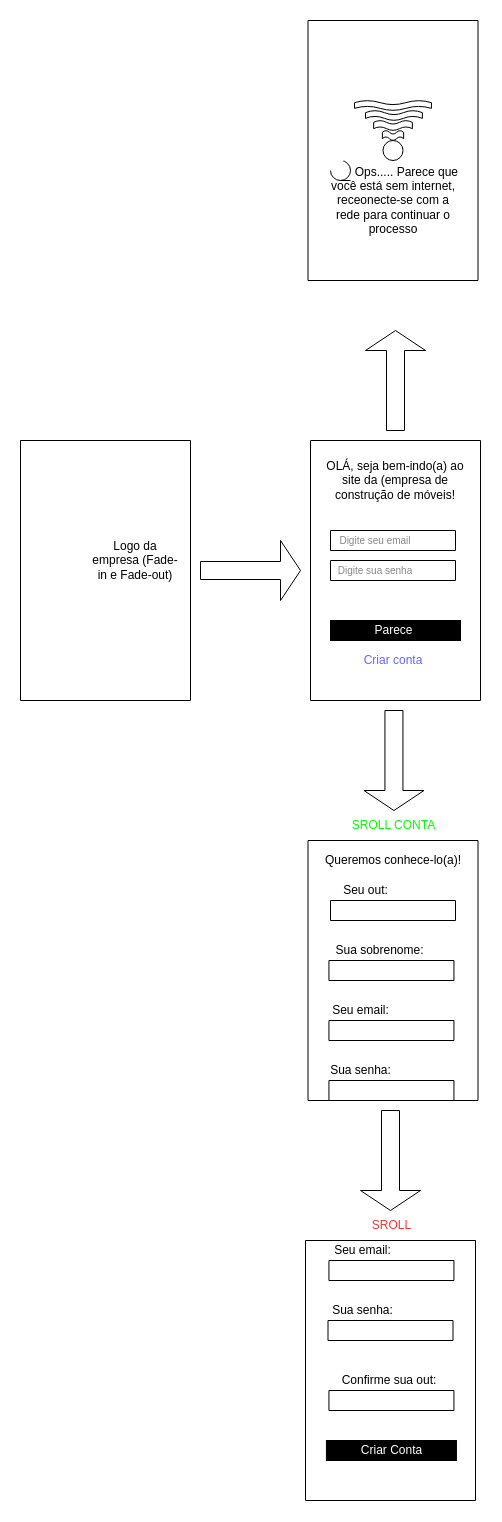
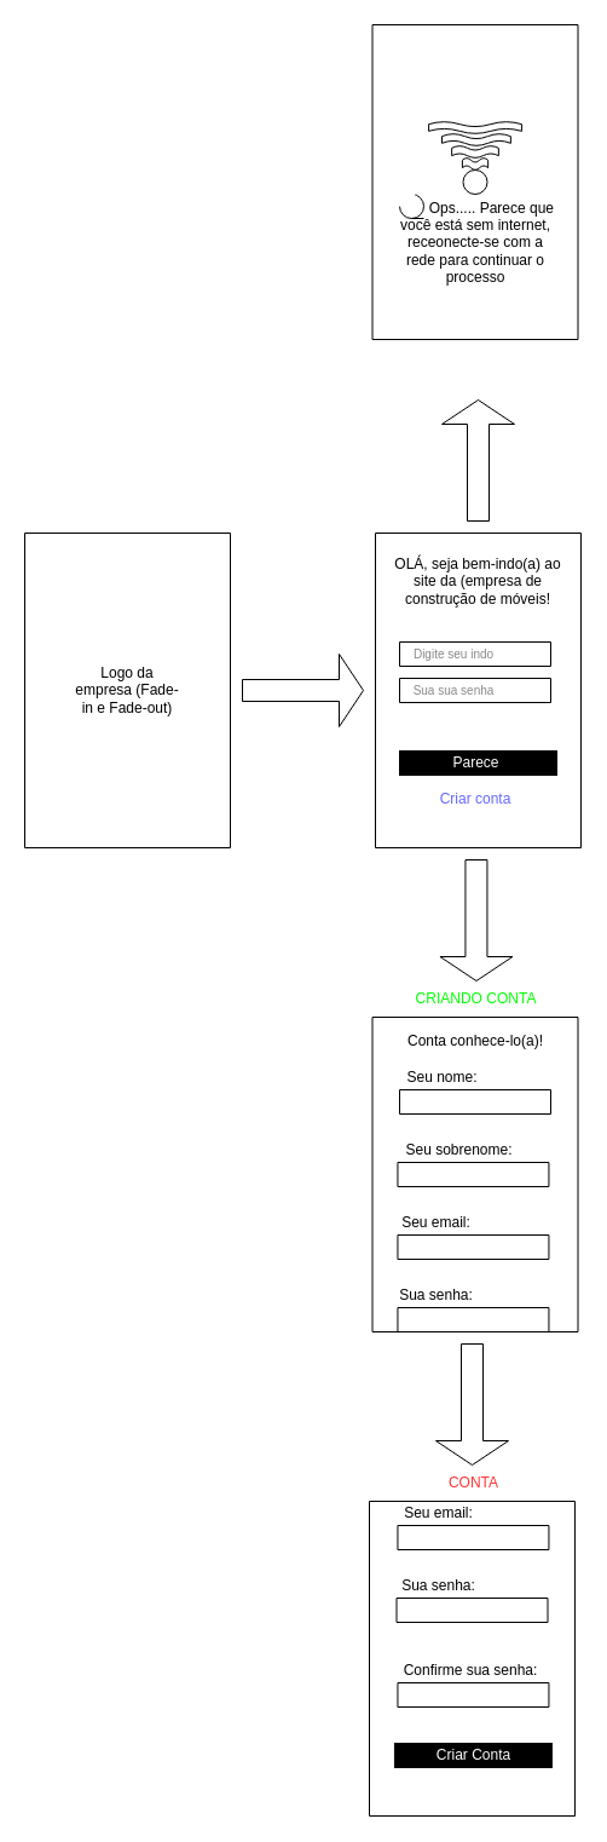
  <mxCell id="0" />
  <mxCell id="1" parent="0" />
  <mxCell id="2" value="" style="verticalLabelPosition=bottom;verticalAlign=top;html=1;shape=mxgraph.basic.rect;fillColor2=none;strokeWidth=1;size=0;indent=0;" vertex="1" parent="1"><mxGeometry x="310" y="440" width="170" height="260" as="geometry" /></mxCell>
  <mxCell id="3" value="" style="verticalLabelPosition=bottom;verticalAlign=top;html=1;shape=mxgraph.basic.rect;fillColor2=none;strokeWidth=1;size=20;indent=5;" vertex="1" parent="1"><mxGeometry x="330" y="530" width="125" height="20" as="geometry" /></mxCell>
- <mxCell id="4" value="&lt;font style=&quot;font-size: 10px; color: rgb(135, 135, 135);&quot;&gt;Digite seu email&lt;/font&gt;" style="text;html=1;align=center;verticalAlign=middle;whiteSpace=wrap;rounded=0;opacity=50;" vertex="1" parent="1"><mxGeometry x="330" y="527.5" width="90" height="25" as="geometry" /></mxCell>
+ <mxCell id="4" value="&lt;font style=&quot;font-size: 10px; color: rgb(135, 135, 135);&quot;&gt;Digite seu indo&lt;/font&gt;" style="text;html=1;align=center;verticalAlign=middle;whiteSpace=wrap;rounded=0;opacity=50;" vertex="1" parent="1"><mxGeometry x="330" y="527.5" width="90" height="25" as="geometry" /></mxCell>
  <mxCell id="5" value="" style="verticalLabelPosition=bottom;verticalAlign=top;html=1;shape=mxgraph.basic.rect;fillColor2=none;strokeWidth=1;size=20;indent=5;" vertex="1" parent="1"><mxGeometry x="330" y="560" width="125" height="20" as="geometry" /></mxCell>
- <mxCell id="6" value="&lt;font style=&quot;font-size: 10px; color: rgb(135, 135, 135);&quot;&gt;Digite sua senha&lt;/font&gt;" style="text;html=1;align=center;verticalAlign=middle;whiteSpace=wrap;rounded=0;opacity=50;" vertex="1" parent="1"><mxGeometry x="330" y="557.5" width="90" height="25" as="geometry" /></mxCell>
+ <mxCell id="6" value="&lt;font style=&quot;font-size: 10px; color: rgb(135, 135, 135);&quot;&gt;Sua sua senha&lt;/font&gt;" style="text;html=1;align=center;verticalAlign=middle;whiteSpace=wrap;rounded=0;opacity=50;" vertex="1" parent="1"><mxGeometry x="330" y="557.5" width="90" height="25" as="geometry" /></mxCell>
  <mxCell id="7" value="OLÁ, seja bem-indo(a) ao site da (empresa de construção de móveis!" style="text;html=1;align=center;verticalAlign=middle;whiteSpace=wrap;rounded=0;" vertex="1" parent="1"><mxGeometry x="325" y="440" width="140" height="80" as="geometry" /></mxCell>
  <mxCell id="8" value="" style="verticalLabelPosition=bottom;verticalAlign=top;html=1;shape=mxgraph.basic.rect;fillColor2=none;strokeWidth=1;size=0;indent=0;" vertex="1" parent="1"><mxGeometry x="20" y="440" width="170" height="260" as="geometry" /></mxCell>
- <mxCell id="9" value="Logo da empresa (Fade-in e Fade-out)" style="text;html=1;align=center;verticalAlign=middle;whiteSpace=wrap;rounded=0;" vertex="1" parent="1"><mxGeometry x="90" y="545" width="90" height="30" as="geometry" /></mxCell>
+ <mxCell id="9" value="Logo da empresa (Fade-in e Fade-out)" style="text;html=1;align=center;verticalAlign=middle;whiteSpace=wrap;rounded=0;" vertex="1" parent="1"><mxGeometry x="60" y="555" width="90" height="30" as="geometry" /></mxCell>
  <mxCell id="10" value="" style="shape=singleArrow;whiteSpace=wrap;html=1;" vertex="1" parent="1"><mxGeometry x="200" y="540" width="100" height="60" as="geometry" /></mxCell>
  <mxCell id="11" value="" style="shape=singleArrow;direction=north;whiteSpace=wrap;html=1;" vertex="1" parent="1"><mxGeometry x="365" y="330" width="60" height="100" as="geometry" /></mxCell>
  <mxCell id="12" value="" style="verticalLabelPosition=bottom;verticalAlign=top;html=1;shape=mxgraph.basic.rect;fillColor2=none;strokeWidth=1;size=0;indent=0;" vertex="1" parent="1"><mxGeometry x="307.5" y="20" width="170" height="260" as="geometry" /></mxCell>
  <mxCell id="13" value="" style="ellipse;whiteSpace=wrap;html=1;aspect=fixed;" vertex="1" parent="1"><mxGeometry x="382.5" y="140" width="20" height="20" as="geometry" /></mxCell>
  <mxCell id="14" value="" style="verticalLabelPosition=bottom;verticalAlign=top;html=1;shape=mxgraph.basic.wave2;dy=0.37;" vertex="1" parent="1"><mxGeometry x="381.88" y="130" width="21.25" height="10" as="geometry" /></mxCell>
  <mxCell id="15" value="" style="verticalLabelPosition=bottom;verticalAlign=top;html=1;shape=mxgraph.basic.wave2;dy=0.37;" vertex="1" parent="1"><mxGeometry x="373.13" y="120" width="38.75" height="10" as="geometry" /></mxCell>
  <mxCell id="16" value="" style="verticalLabelPosition=bottom;verticalAlign=top;html=1;shape=mxgraph.basic.wave2;dy=0.43;rotation=0;" vertex="1" parent="1"><mxGeometry x="365" y="110" width="56.88" height="10" as="geometry" /></mxCell>
  <mxCell id="17" value="" style="verticalLabelPosition=bottom;verticalAlign=top;html=1;shape=mxgraph.basic.wave2;dy=0.43;rotation=0;" vertex="1" parent="1"><mxGeometry x="354.06" y="100" width="76.88" height="10" as="geometry" /></mxCell>
  <mxCell id="18" value="&lt;span style=&quot;white-space: pre;&quot;&gt;&#09;&lt;/span&gt;Ops..... Parece que você está sem internet, receonecte-se com a rede para continuar o processo" style="text;html=1;align=center;verticalAlign=middle;whiteSpace=wrap;rounded=0;" vertex="1" parent="1"><mxGeometry x="322.5" y="160" width="140" height="80" as="geometry" /></mxCell>
  <mxCell id="19" value="" style="shape=tapeData;whiteSpace=wrap;html=1;perimeter=ellipsePerimeter;" vertex="1" parent="1"><mxGeometry x="330" y="160" width="20" height="20" as="geometry" /></mxCell>
  <mxCell id="20" value="" style="shape=tapeData;whiteSpace=wrap;html=1;perimeter=ellipsePerimeter;strokeColor=#FFFFFF;" vertex="1" parent="1"><mxGeometry x="322.5" y="150" width="20" height="20" as="geometry" /></mxCell>
  <mxCell id="21" value="" style="rounded=0;whiteSpace=wrap;html=1;fillColor=#000000;" vertex="1" parent="1"><mxGeometry x="330" y="620" width="130" height="20" as="geometry" /></mxCell>
  <mxCell id="22" value="&lt;font style=&quot;color: rgb(255, 255, 255);&quot;&gt;Parece&lt;/font&gt;" style="text;html=1;align=center;verticalAlign=middle;resizable=0;points=[];autosize=1;strokeColor=none;fillColor=none;" vertex="1" parent="1"><mxGeometry x="362.5" y="615" width="60" height="30" as="geometry" /></mxCell>
  <mxCell id="23" value="&lt;font style=&quot;color: rgb(102, 102, 255);&quot;&gt;Criar conta&lt;/font&gt;" style="text;html=1;align=center;verticalAlign=middle;whiteSpace=wrap;rounded=0;" vertex="1" parent="1"><mxGeometry x="323.44" y="630" width="140" height="60" as="geometry" /></mxCell>
  <mxCell id="24" value="" style="shape=singleArrow;direction=south;whiteSpace=wrap;html=1;" vertex="1" parent="1"><mxGeometry x="363.44" y="710" width="60" height="100" as="geometry" /></mxCell>
  <mxCell id="25" value="" style="verticalLabelPosition=bottom;verticalAlign=top;html=1;shape=mxgraph.basic.rect;fillColor2=none;strokeWidth=1;size=0;indent=0;" vertex="1" parent="1"><mxGeometry x="307.51" y="840" width="170" height="260" as="geometry" /></mxCell>
- <mxCell id="26" value="&lt;font style=&quot;color: rgb(0, 255, 0);&quot;&gt;SROLL CONTA&lt;/font&gt;" style="text;html=1;align=center;verticalAlign=middle;resizable=0;points=[];autosize=1;strokeColor=none;fillColor=none;" vertex="1" parent="1"><mxGeometry x="332.5" y="810" width="120" height="30" as="geometry" /></mxCell>
+ <mxCell id="26" value="&lt;font style=&quot;color: rgb(0, 255, 0);&quot;&gt;CRIANDO CONTA&lt;/font&gt;" style="text;html=1;align=center;verticalAlign=middle;resizable=0;points=[];autosize=1;strokeColor=none;fillColor=none;" vertex="1" parent="1"><mxGeometry x="332.5" y="810" width="120" height="30" as="geometry" /></mxCell>
  <mxCell id="27" value="" style="verticalLabelPosition=bottom;verticalAlign=top;html=1;shape=mxgraph.basic.rect;fillColor2=none;strokeWidth=1;size=20;indent=5;" vertex="1" parent="1"><mxGeometry x="330" y="900" width="125" height="20" as="geometry" /></mxCell>
- <mxCell id="28" value="Queremos conhece-lo(a)!" style="text;html=1;align=center;verticalAlign=middle;whiteSpace=wrap;rounded=0;" vertex="1" parent="1"><mxGeometry x="318.44" y="820" width="150" height="80" as="geometry" /></mxCell>
- <mxCell id="29" value="Seu out:" style="text;html=1;align=center;verticalAlign=middle;whiteSpace=wrap;rounded=0;" vertex="1" parent="1"><mxGeometry x="332.5" y="850" width="65" height="80" as="geometry" /></mxCell>
- <mxCell id="30" value="Sua sobrenome:" style="text;html=1;align=center;verticalAlign=middle;whiteSpace=wrap;rounded=0;" vertex="1" parent="1"><mxGeometry x="328.44" y="910" width="102.5" height="80" as="geometry" /></mxCell>
+ <mxCell id="28" value="Conta conhece-lo(a)!" style="text;html=1;align=center;verticalAlign=middle;whiteSpace=wrap;rounded=0;" vertex="1" parent="1"><mxGeometry x="318.44" y="820" width="150" height="80" as="geometry" /></mxCell>
+ <mxCell id="29" value="Seu nome:" style="text;html=1;align=center;verticalAlign=middle;whiteSpace=wrap;rounded=0;" vertex="1" parent="1"><mxGeometry x="332.5" y="850" width="65" height="80" as="geometry" /></mxCell>
+ <mxCell id="30" value="Seu sobrenome:" style="text;html=1;align=center;verticalAlign=middle;whiteSpace=wrap;rounded=0;" vertex="1" parent="1"><mxGeometry x="328.44" y="910" width="102.5" height="80" as="geometry" /></mxCell>
  <mxCell id="31" value="" style="verticalLabelPosition=bottom;verticalAlign=top;html=1;shape=mxgraph.basic.rect;fillColor2=none;strokeWidth=1;size=20;indent=5;" vertex="1" parent="1"><mxGeometry x="328.44" y="960" width="125" height="20" as="geometry" /></mxCell>
  <mxCell id="32" value="Seu email:" style="text;html=1;align=center;verticalAlign=middle;whiteSpace=wrap;rounded=0;" vertex="1" parent="1"><mxGeometry x="328.44" y="970" width="65" height="80" as="geometry" /></mxCell>
  <mxCell id="33" value="" style="verticalLabelPosition=bottom;verticalAlign=top;html=1;shape=mxgraph.basic.rect;fillColor2=none;strokeWidth=1;size=20;indent=5;" vertex="1" parent="1"><mxGeometry x="328.44" y="1020" width="125" height="20" as="geometry" /></mxCell>
  <mxCell id="34" value="Sua senha:" style="text;html=1;align=center;verticalAlign=middle;whiteSpace=wrap;rounded=0;" vertex="1" parent="1"><mxGeometry x="328.44" y="1030" width="65" height="80" as="geometry" /></mxCell>
  <mxCell id="35" value="" style="verticalLabelPosition=bottom;verticalAlign=top;html=1;shape=mxgraph.basic.rect;fillColor2=none;strokeWidth=1;size=20;indent=5;" vertex="1" parent="1"><mxGeometry x="328.44" y="1080" width="125" height="20" as="geometry" /></mxCell>
  <mxCell id="36" value="" style="verticalLabelPosition=bottom;verticalAlign=top;html=1;shape=mxgraph.basic.rect;fillColor2=none;strokeWidth=1;size=0;indent=0;" vertex="1" parent="1"><mxGeometry x="305" y="1240" width="170" height="260" as="geometry" /></mxCell>
  <mxCell id="37" value="" style="shape=singleArrow;direction=south;whiteSpace=wrap;html=1;" vertex="1" parent="1"><mxGeometry x="360" y="1110" width="60" height="100" as="geometry" /></mxCell>
- <mxCell id="38" value="&lt;font style=&quot;color: light-dark(rgb(255, 51, 51), rgb(168, 168, 255));&quot;&gt;SROLL&lt;/font&gt;" style="text;html=1;align=center;verticalAlign=middle;resizable=0;points=[];autosize=1;strokeColor=none;fillColor=none;" vertex="1" parent="1"><mxGeometry x="360.94" y="1210" width="60" height="30" as="geometry" /></mxCell>
+ <mxCell id="38" value="&lt;font style=&quot;color: light-dark(rgb(255, 51, 51), rgb(168, 168, 255));&quot;&gt;CONTA&lt;/font&gt;" style="text;html=1;align=center;verticalAlign=middle;resizable=0;points=[];autosize=1;strokeColor=none;fillColor=none;" vertex="1" parent="1"><mxGeometry x="360.94" y="1210" width="60" height="30" as="geometry" /></mxCell>
  <mxCell id="39" value="Sua senha:" style="text;html=1;align=center;verticalAlign=middle;whiteSpace=wrap;rounded=0;" vertex="1" parent="1"><mxGeometry x="330" y="1270" width="65" height="80" as="geometry" /></mxCell>
  <mxCell id="40" value="" style="verticalLabelPosition=bottom;verticalAlign=top;html=1;shape=mxgraph.basic.rect;fillColor2=none;strokeWidth=1;size=20;indent=5;" vertex="1" parent="1"><mxGeometry x="327.5" y="1320" width="125" height="20" as="geometry" /></mxCell>
  <mxCell id="41" value="Seu email:" style="text;html=1;align=center;verticalAlign=middle;whiteSpace=wrap;rounded=0;" vertex="1" parent="1"><mxGeometry x="330" y="1210" width="65" height="80" as="geometry" /></mxCell>
  <mxCell id="42" value="" style="verticalLabelPosition=bottom;verticalAlign=top;html=1;shape=mxgraph.basic.rect;fillColor2=none;strokeWidth=1;size=20;indent=5;" vertex="1" parent="1"><mxGeometry x="328.44" y="1260" width="125" height="20" as="geometry" /></mxCell>
- <mxCell id="43" value="Confirme sua out:" style="text;html=1;align=center;verticalAlign=middle;whiteSpace=wrap;rounded=0;" vertex="1" parent="1"><mxGeometry x="330" y="1340" width="117.5" height="80" as="geometry" /></mxCell>
+ <mxCell id="43" value="Confirme sua senha:" style="text;html=1;align=center;verticalAlign=middle;whiteSpace=wrap;rounded=0;" vertex="1" parent="1"><mxGeometry x="330" y="1340" width="117.5" height="80" as="geometry" /></mxCell>
  <mxCell id="44" value="" style="verticalLabelPosition=bottom;verticalAlign=top;html=1;shape=mxgraph.basic.rect;fillColor2=none;strokeWidth=1;size=20;indent=5;" vertex="1" parent="1"><mxGeometry x="328.44" y="1390" width="125" height="20" as="geometry" /></mxCell>
  <mxCell id="45" value="" style="rounded=0;whiteSpace=wrap;html=1;fillColor=#000000;" vertex="1" parent="1"><mxGeometry x="325.94" y="1440" width="130" height="20" as="geometry" /></mxCell>
  <mxCell id="46" value="&lt;font style=&quot;color: rgb(255, 255, 255);&quot;&gt;Criar Conta&lt;/font&gt;" style="text;html=1;align=center;verticalAlign=middle;resizable=0;points=[];autosize=1;strokeColor=none;fillColor=none;" vertex="1" parent="1"><mxGeometry x="345.94" y="1435" width="90" height="30" as="geometry" /></mxCell>
